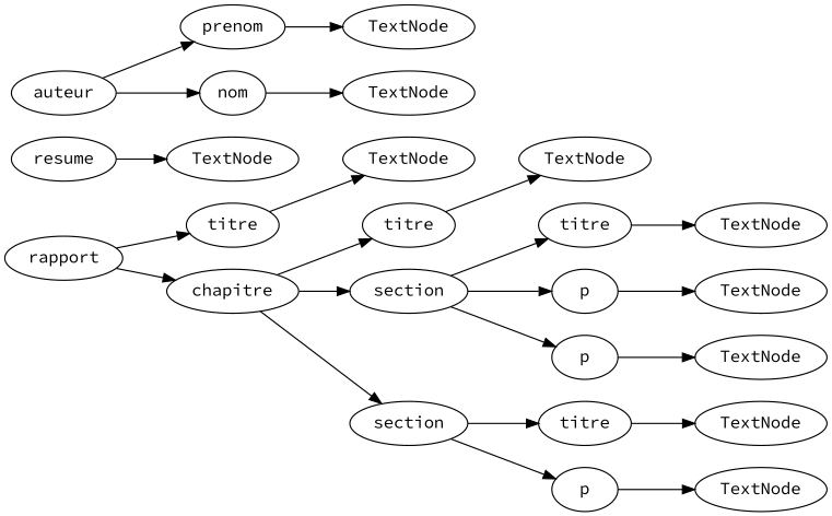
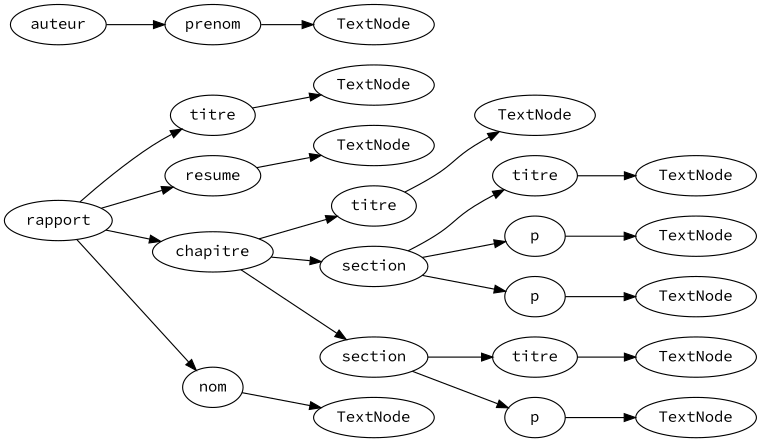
  digraph {
    fontname="Source Code Pro"
    rankdir=LR
    node [fontname="Source Code Pro"]
    edge [fontname="Source Code Pro"]
    n1 [label=rapport]
    n2 [label=titre]
    n3 [label=resume]
    n4 [label=chapitre]
    n5 [label=TextNode]
    n6 [label=auteur]
    n7 [label=prenom]
    n8 [label=nom]
    n9 [label=TextNode]
    n10 [label=titre]
    n11 [label=section]
    n12 [label=section]
    n13 [label=TextNode]
    n14 [label=TextNode]
    n15 [label=TextNode]
    n16 [label=titre]
    n17 [label=p]
    n18 [label=p]
    n19 [label=titre]
    n20 [label=p]
    n21 [label=TextNode]
    n22 [label=TextNode]
    n23 [label=TextNode]
    n24 [label=TextNode]
    n25 [label=TextNode]
    n1 -> n2
+   n1 -> n3
    n1 -> n4
    n2 -> n5
    n3 -> n9
    n4 -> n10
    n4 -> n11
    n4 -> n12
    n6 -> n7
-   n6 -> n8
+   n1 -> n8
    n7 -> n13
    n8 -> n14
    n10 -> n15
    n11 -> n16
    n11 -> n17
    n11 -> n18
    n12 -> n19
    n12 -> n20
    n16 -> n21
    n17 -> n22
    n18 -> n23
    n19 -> n24
    n20 -> n25
  }
